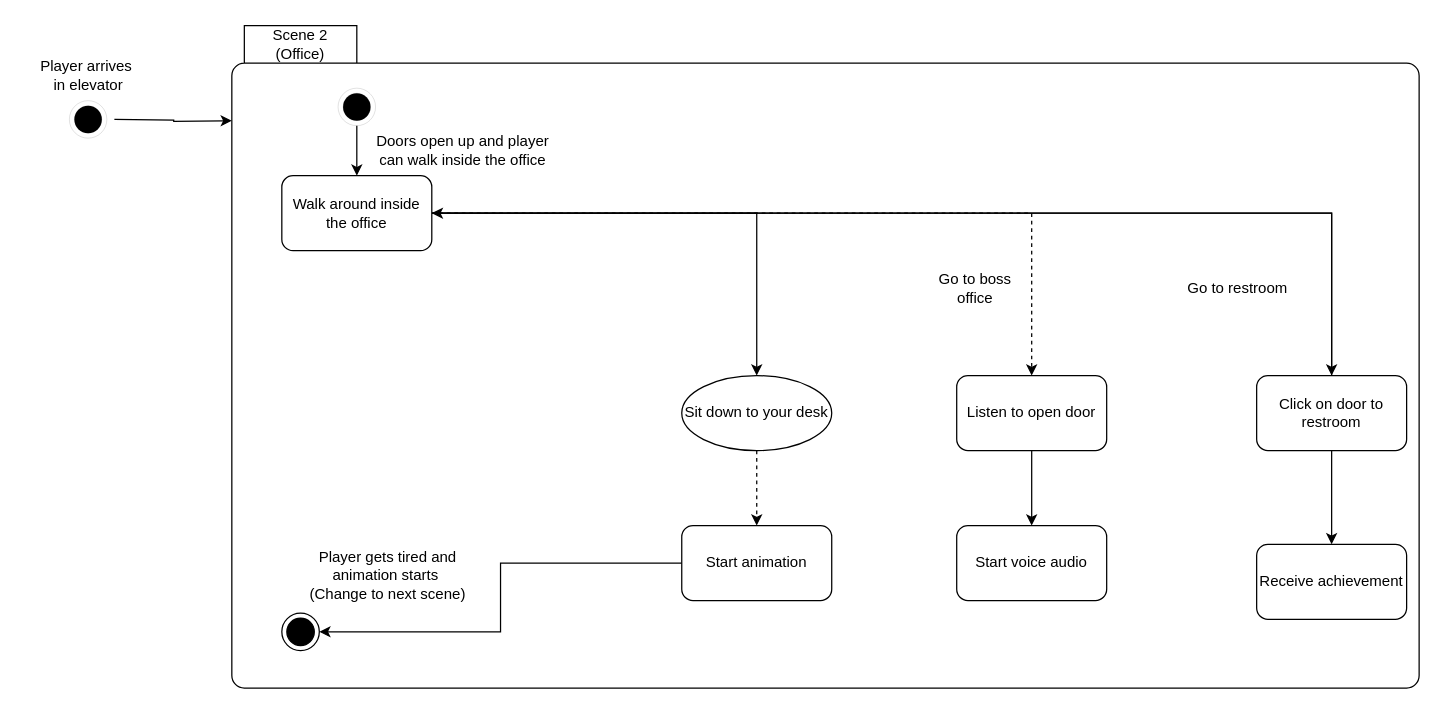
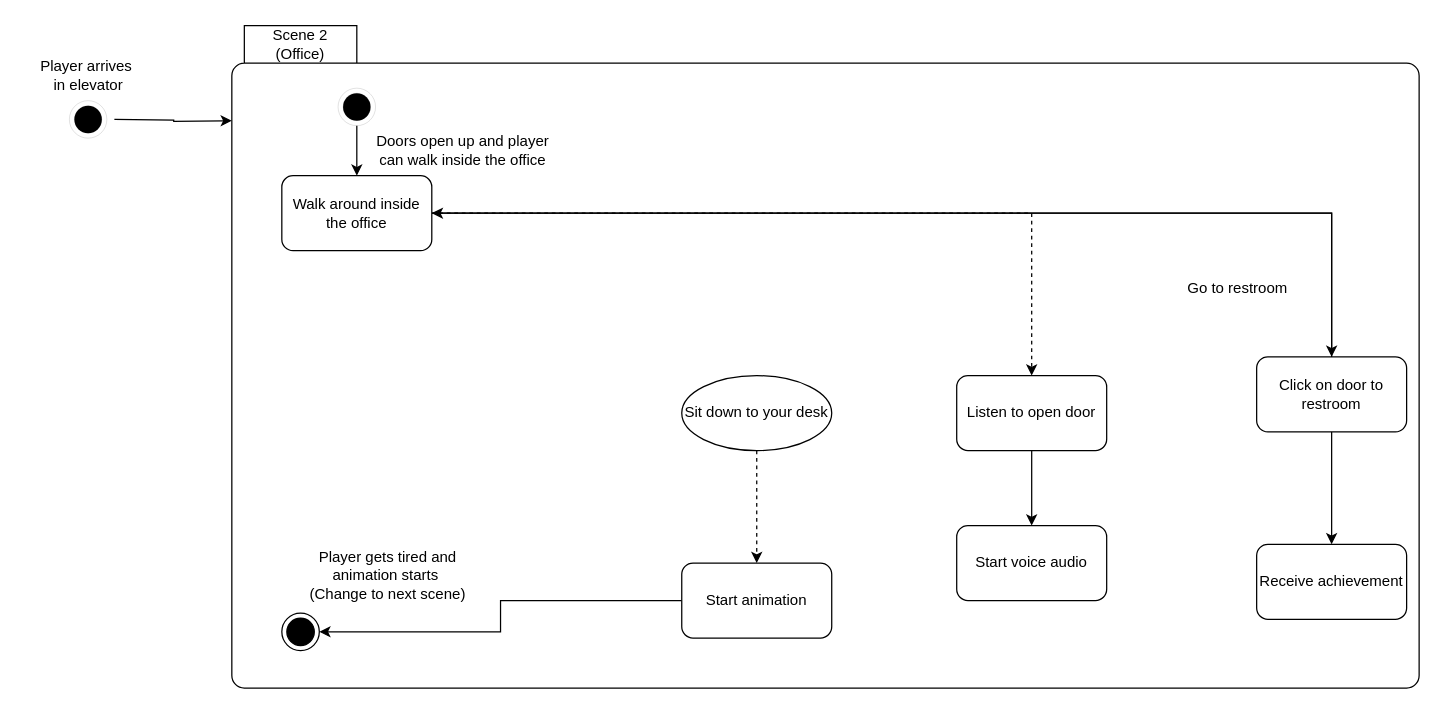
  <mxCell id="0" />
  <mxCell id="1" parent="0" />
  <mxCell id="2" value="" style="ellipse;html=1;shape=endState;fillColor=strokeColor;strokeWidth=0;" parent="1" vertex="1"><mxGeometry x="55" y="80" width="30" height="30" as="geometry" /></mxCell>
  <mxCell id="3" value="&lt;div&gt;Player arrives&amp;nbsp;&lt;/div&gt;&lt;div&gt;in elevator&lt;/div&gt;" style="text;html=1;align=center;verticalAlign=middle;resizable=0;points=[];autosize=1;strokeColor=none;fillColor=none;" parent="1" vertex="1"><mxGeometry x="20" y="40" width="100" height="40" as="geometry" /></mxCell>
  <mxCell id="4" value="Scene 2&lt;br&gt;&lt;div&gt;(Office)&lt;/div&gt;" style="shape=folder;align=center;verticalAlign=middle;fontStyle=0;tabWidth=100;tabHeight=30;tabPosition=left;html=1;boundedLbl=1;labelInHeader=1;rounded=1;absoluteArcSize=1;arcSize=10;whiteSpace=wrap;" parent="1" vertex="1"><mxGeometry x="185" y="20" width="950" height="530" as="geometry" /></mxCell>
  <mxCell id="5" style="edgeStyle=orthogonalEdgeStyle;rounded=0;orthogonalLoop=1;jettySize=auto;html=1;" parent="1" edge="1"><mxGeometry relative="1" as="geometry"><mxPoint x="91.02" y="95.034" as="sourcePoint" /><mxPoint x="185" y="96" as="targetPoint" /></mxGeometry></mxCell>
  <mxCell id="6" value="" style="ellipse;html=1;shape=endState;fillColor=strokeColor;strokeWidth=0;" parent="1" vertex="1"><mxGeometry x="270" y="70" width="30" height="30" as="geometry" /></mxCell>
  <mxCell id="7" style="edgeStyle=orthogonalEdgeStyle;rounded=0;orthogonalLoop=1;jettySize=auto;html=1;entryX=0.5;entryY=0;entryDx=0;entryDy=0;dashed=1;" parent="1" source="10" edge="1" target="15"><mxGeometry relative="1" as="geometry"><mxPoint x="475" y="300" as="targetPoint" /></mxGeometry></mxCell>
  <mxCell id="8" style="edgeStyle=orthogonalEdgeStyle;rounded=0;orthogonalLoop=1;jettySize=auto;html=1;" parent="1" source="10" target="19" edge="1"><mxGeometry relative="1" as="geometry" /></mxCell>
- <mxCell id="9" style="edgeStyle=orthogonalEdgeStyle;rounded=0;orthogonalLoop=1;jettySize=auto;html=1;" edge="1" parent="1" source="10" target="24"><mxGeometry relative="1" as="geometry" /></mxCell>
  <mxCell id="10" value="Walk around inside the office" style="rounded=1;whiteSpace=wrap;html=1;" parent="1" vertex="1"><mxGeometry x="225" y="140" width="120" height="60" as="geometry" /></mxCell>
  <mxCell id="11" style="edgeStyle=orthogonalEdgeStyle;rounded=0;orthogonalLoop=1;jettySize=auto;html=1;exitX=0.5;exitY=1;exitDx=0;exitDy=0;" parent="1" source="6" edge="1"><mxGeometry relative="1" as="geometry"><mxPoint x="285" y="120" as="sourcePoint" /><mxPoint x="285" y="140" as="targetPoint" /></mxGeometry></mxCell>
  <mxCell id="12" value="Doors open up and player can walk inside the office" style="text;html=1;align=center;verticalAlign=middle;whiteSpace=wrap;rounded=0;" parent="1" vertex="1"><mxGeometry x="295" y="100" width="150" height="40" as="geometry" /></mxCell>
  <mxCell id="13" value="" style="ellipse;html=1;shape=endState;fillColor=strokeColor;" parent="1" vertex="1"><mxGeometry x="225" y="490" width="30" height="30" as="geometry" /></mxCell>
  <mxCell id="14" style="edgeStyle=orthogonalEdgeStyle;rounded=0;orthogonalLoop=1;jettySize=auto;html=1;" edge="1" parent="1" source="15" target="16"><mxGeometry relative="1" as="geometry" /></mxCell>
  <mxCell id="15" value="Listen to open door" style="rounded=1;whiteSpace=wrap;html=1;" parent="1" vertex="1"><mxGeometry x="765" y="300" width="120" height="60" as="geometry" /></mxCell>
  <mxCell id="16" value="Start voice audio" style="rounded=1;whiteSpace=wrap;html=1;" parent="1" vertex="1"><mxGeometry x="765" y="420" width="120" height="60" as="geometry" /></mxCell>
  <mxCell id="17" style="edgeStyle=orthogonalEdgeStyle;rounded=0;orthogonalLoop=1;jettySize=auto;html=1;" parent="1" source="19" target="20" edge="1"><mxGeometry relative="1" as="geometry" /></mxCell>
  <mxCell id="18" style="edgeStyle=orthogonalEdgeStyle;rounded=0;orthogonalLoop=1;jettySize=auto;html=1;entryX=1;entryY=0.5;entryDx=0;entryDy=0;" parent="1" source="19" target="10" edge="1"><mxGeometry relative="1" as="geometry"><Array as="points"><mxPoint x="1065" y="170" /></Array></mxGeometry></mxCell>
- <mxCell id="19" value="Click on door to restroom" style="rounded=1;whiteSpace=wrap;html=1;" parent="1" vertex="1"><mxGeometry x="1005" y="300" width="120" height="60" as="geometry" /></mxCell>
+ <mxCell id="19" value="Click on door to restroom" style="rounded=1;whiteSpace=wrap;html=1;" parent="1" vertex="1"><mxGeometry x="1005" y="285" width="120" height="60" as="geometry" /></mxCell>
  <mxCell id="20" value="Receive achievement" style="rounded=1;whiteSpace=wrap;html=1;" parent="1" vertex="1"><mxGeometry x="1005" y="435" width="120" height="60" as="geometry" /></mxCell>
- <mxCell id="21" value="Go to boss office" style="text;html=1;align=center;verticalAlign=middle;whiteSpace=wrap;rounded=0;" parent="1" vertex="1"><mxGeometry x="745" y="210" width="70" height="40" as="geometry" /></mxCell>
  <mxCell id="22" value="Go to restroom" style="text;html=1;align=center;verticalAlign=middle;whiteSpace=wrap;rounded=0;" parent="1" vertex="1"><mxGeometry x="915" y="200" width="150" height="60" as="geometry" /></mxCell>
  <mxCell id="23" style="edgeStyle=orthogonalEdgeStyle;rounded=0;orthogonalLoop=1;jettySize=auto;html=1;dashed=1;" edge="1" parent="1" source="24" target="26"><mxGeometry relative="1" as="geometry" /></mxCell>
  <mxCell id="24" value="Sit down to your desk" style="ellipse;whiteSpace=wrap;html=1;" vertex="1" parent="1"><mxGeometry x="545" y="300" width="120" height="60" as="geometry" /></mxCell>
  <mxCell id="25" style="edgeStyle=orthogonalEdgeStyle;rounded=0;orthogonalLoop=1;jettySize=auto;html=1;entryX=1;entryY=0.5;entryDx=0;entryDy=0;" edge="1" parent="1" source="26" target="13"><mxGeometry relative="1" as="geometry" /></mxCell>
- <mxCell id="26" value="Start animation" style="rounded=1;whiteSpace=wrap;html=1;" vertex="1" parent="1"><mxGeometry x="545" y="420" width="120" height="60" as="geometry" /></mxCell>
+ <mxCell id="26" value="Start animation" style="rounded=1;whiteSpace=wrap;html=1;" vertex="1" parent="1"><mxGeometry x="545" y="450" width="120" height="60" as="geometry" /></mxCell>
  <mxCell id="27" value="&lt;div&gt;Player gets tired and animation starts&amp;nbsp;&lt;/div&gt;&lt;div&gt;(Change to next scene)&lt;/div&gt;" style="text;html=1;align=center;verticalAlign=middle;whiteSpace=wrap;rounded=0;" vertex="1" parent="1"><mxGeometry x="235" y="440" width="150" height="40" as="geometry" /></mxCell>
